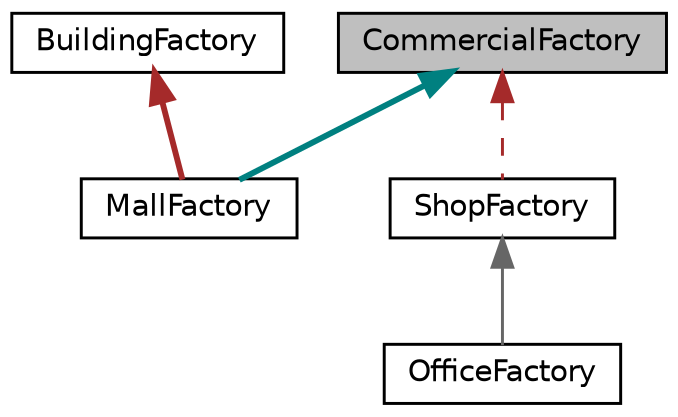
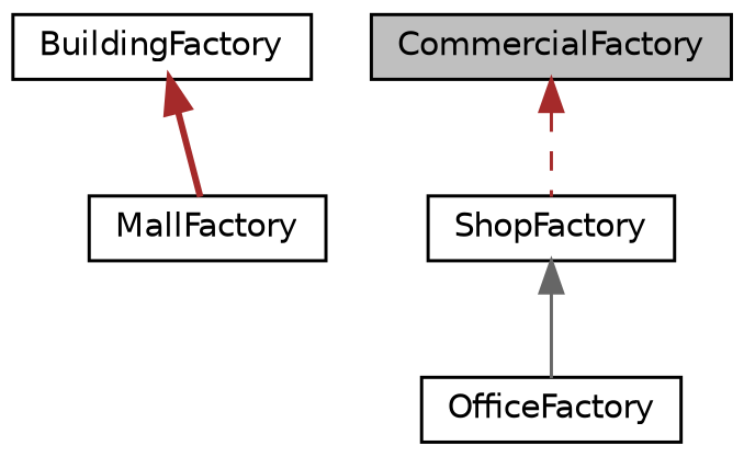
  digraph {
    node [color=black fillcolor=white fontname=Helvetica fontsize=10 shape=record style=filled]
    edge [color=brown dir=back fontname=Helvetica fontsize=10 labelfontname=Helvetica labelfontsize=10 style=bold]
    n1 [fillcolor=grey75 fontcolor=black height=0.2 label=CommercialFactory width=0.4]
    n2 [height=0.2 label=MallFactory width=0.4]
    n3 [height=0.2 label=ShopFactory width=0.4]
    n4 [height=0.2 label=OfficeFactory width=0.4]
    n5 [height=0.2 label=BuildingFactory width=0.4]
-   n1 -> n2 [color=teal]
    n1 -> n3 [style=dashed]
    n3 -> n4 [color=gray40 style=solid]
    n5 -> n2
  }
